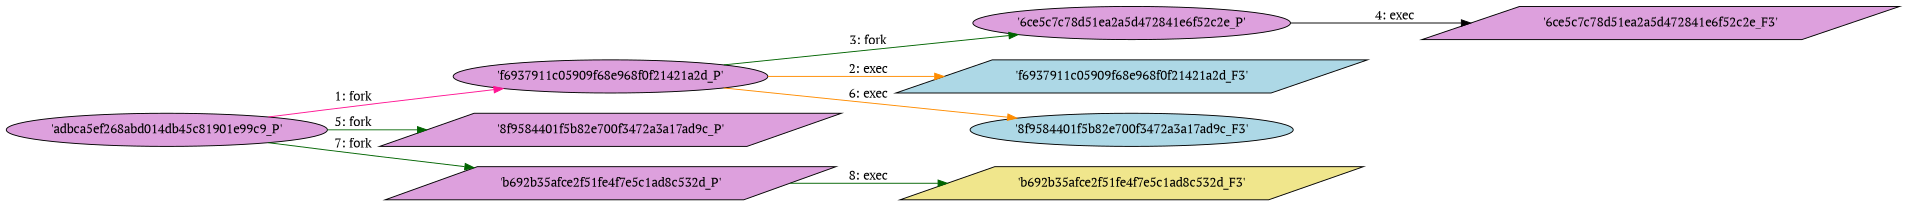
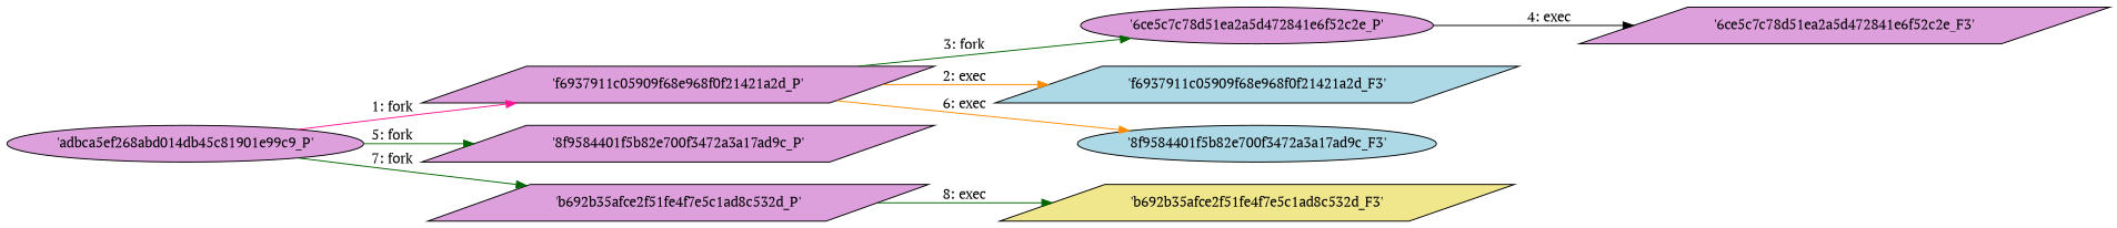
  digraph {
    engine=neato
    fixedsize=false
    fontname="PT Serif"
    fontsize=10
    nodesep=0.3
    rankdir=LR
    ranksep=0
    splines=true
    node [fillcolor=plum fontname="PT Serif" node_type=Process shape=parallelogram style=filled]
    edge [color=darkgreen fontname="PT Serif"]
    "'adbca5ef268abd014db45c81901e99c9_P'" [shape=ellipse]
-   "'f6937911c05909f68e968f0f21421a2d_P'" [shape=ellipse]
+   "'f6937911c05909f68e968f0f21421a2d_P'"
    "'8f9584401f5b82e700f3472a3a17ad9c_P'"
    "'b692b35afce2f51fe4f7e5c1ad8c532d_P'"
    "'6ce5c7c78d51ea2a5d472841e6f52c2e_P'" [shape=ellipse]
    "'f6937911c05909f68e968f0f21421a2d_F3'" [fillcolor=lightblue node_type=File]
    "'8f9584401f5b82e700f3472a3a17ad9c_F3'" [fillcolor=lightblue node_type=File shape=ellipse]
    "'6ce5c7c78d51ea2a5d472841e6f52c2e_F3'" [node_type=File]
    "'b692b35afce2f51fe4f7e5c1ad8c532d_F3'" [fillcolor=khaki node_type=File]
    "'adbca5ef268abd014db45c81901e99c9_P'" -> "'f6937911c05909f68e968f0f21421a2d_P'" [color=deeppink label="1: fork"]
    "'adbca5ef268abd014db45c81901e99c9_P'" -> "'8f9584401f5b82e700f3472a3a17ad9c_P'" [label="5: fork"]
    "'adbca5ef268abd014db45c81901e99c9_P'" -> "'b692b35afce2f51fe4f7e5c1ad8c532d_P'" [label="7: fork"]
    "'f6937911c05909f68e968f0f21421a2d_P'" -> "'6ce5c7c78d51ea2a5d472841e6f52c2e_P'" [label="3: fork"]
    "'f6937911c05909f68e968f0f21421a2d_P'" -> "'f6937911c05909f68e968f0f21421a2d_F3'" [color=darkorange label="2: exec"]
    "'f6937911c05909f68e968f0f21421a2d_P'" -> "'8f9584401f5b82e700f3472a3a17ad9c_F3'" [color=darkorange label="6: exec"]
    "'b692b35afce2f51fe4f7e5c1ad8c532d_P'" -> "'b692b35afce2f51fe4f7e5c1ad8c532d_F3'" [label="8: exec"]
    "'6ce5c7c78d51ea2a5d472841e6f52c2e_P'" -> "'6ce5c7c78d51ea2a5d472841e6f52c2e_F3'" [color=black label="4: exec"]
  }
